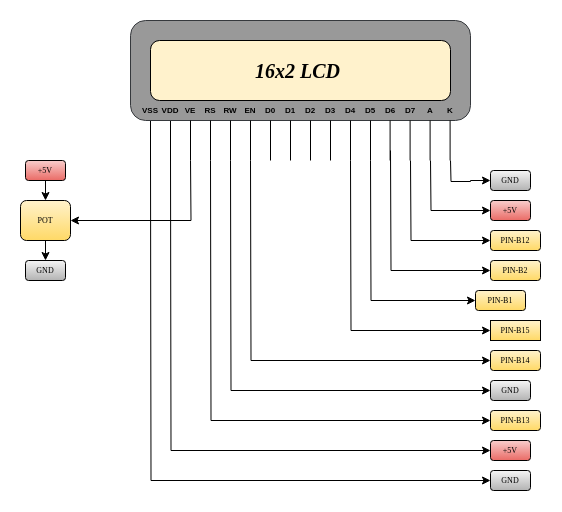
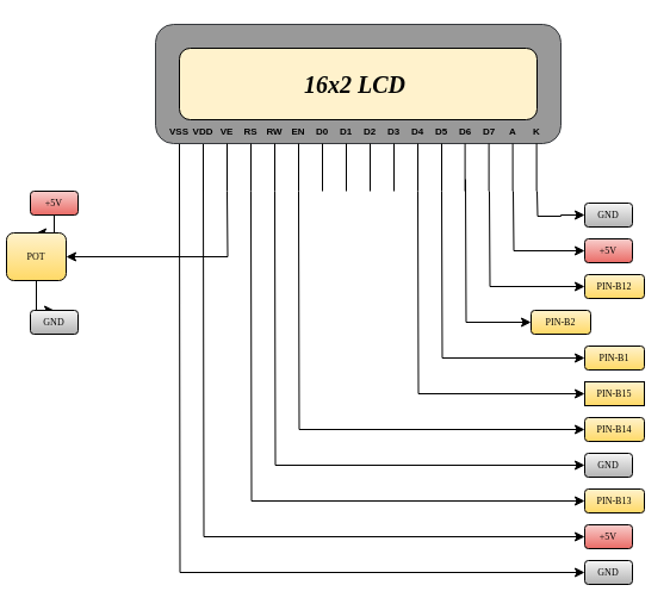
  <mxCell id="0" />
  <mxCell id="1" parent="0" />
  <mxCell id="2" value="" style="endArrow=none;html=1;" edge="1" parent="1"><mxGeometry width="50" height="50" relative="1" as="geometry"><mxPoint x="170" y="160" as="sourcePoint" /><mxPoint x="170" y="120" as="targetPoint" /></mxGeometry></mxCell>
  <mxCell id="3" value="" style="endArrow=none;html=1;" edge="1" parent="1"><mxGeometry width="50" height="50" relative="1" as="geometry"><mxPoint x="150" y="160" as="sourcePoint" /><mxPoint x="150" y="120" as="targetPoint" /></mxGeometry></mxCell>
  <mxCell id="4" value="" style="rounded=1;whiteSpace=wrap;html=1;strokeColor=#36393d;fillColor=#999999;" vertex="1" parent="1"><mxGeometry x="130" y="20" width="340" height="100" as="geometry" /></mxCell>
  <mxCell id="5" value="&lt;font face=&quot;Comic Sans MS&quot; size=&quot;1&quot;&gt;&lt;i&gt;&lt;b style=&quot;font-size: 20px&quot;&gt;16x2 LCD&amp;nbsp;&lt;/b&gt;&lt;/i&gt;&lt;/font&gt;" style="rounded=1;whiteSpace=wrap;html=1;fillColor=#fff2cc;" vertex="1" parent="1"><mxGeometry x="150" y="40" width="300" height="60" as="geometry" /></mxCell>
  <mxCell id="6" value="" style="endArrow=none;html=1;" edge="1" parent="1"><mxGeometry width="50" height="50" relative="1" as="geometry"><mxPoint x="190" y="160" as="sourcePoint" /><mxPoint x="190" y="120" as="targetPoint" /></mxGeometry></mxCell>
  <mxCell id="7" value="" style="endArrow=none;html=1;" edge="1" parent="1"><mxGeometry width="50" height="50" relative="1" as="geometry"><mxPoint x="230" y="160" as="sourcePoint" /><mxPoint x="230" y="120" as="targetPoint" /></mxGeometry></mxCell>
  <mxCell id="8" value="" style="endArrow=none;html=1;" edge="1" parent="1"><mxGeometry width="50" height="50" relative="1" as="geometry"><mxPoint x="210" y="160" as="sourcePoint" /><mxPoint x="210" y="120" as="targetPoint" /></mxGeometry></mxCell>
  <mxCell id="9" value="" style="endArrow=none;html=1;" edge="1" parent="1"><mxGeometry width="50" height="50" relative="1" as="geometry"><mxPoint x="250" y="160" as="sourcePoint" /><mxPoint x="250" y="120" as="targetPoint" /></mxGeometry></mxCell>
  <mxCell id="10" value="" style="endArrow=none;html=1;" edge="1" parent="1"><mxGeometry width="50" height="50" relative="1" as="geometry"><mxPoint x="290" y="160" as="sourcePoint" /><mxPoint x="290" y="120" as="targetPoint" /></mxGeometry></mxCell>
  <mxCell id="11" value="" style="endArrow=none;html=1;" edge="1" parent="1"><mxGeometry width="50" height="50" relative="1" as="geometry"><mxPoint x="270" y="160" as="sourcePoint" /><mxPoint x="270" y="120" as="targetPoint" /></mxGeometry></mxCell>
  <mxCell id="12" value="" style="endArrow=none;html=1;" edge="1" parent="1"><mxGeometry width="50" height="50" relative="1" as="geometry"><mxPoint x="310" y="160" as="sourcePoint" /><mxPoint x="310" y="120" as="targetPoint" /></mxGeometry></mxCell>
  <mxCell id="13" value="" style="endArrow=none;html=1;" edge="1" parent="1"><mxGeometry width="50" height="50" relative="1" as="geometry"><mxPoint x="350" y="160" as="sourcePoint" /><mxPoint x="350" y="120" as="targetPoint" /></mxGeometry></mxCell>
  <mxCell id="14" value="" style="endArrow=none;html=1;" edge="1" parent="1"><mxGeometry width="50" height="50" relative="1" as="geometry"><mxPoint x="330" y="160" as="sourcePoint" /><mxPoint x="330" y="120" as="targetPoint" /></mxGeometry></mxCell>
  <mxCell id="15" value="" style="endArrow=none;html=1;" edge="1" parent="1"><mxGeometry width="50" height="50" relative="1" as="geometry"><mxPoint x="370" y="160" as="sourcePoint" /><mxPoint x="370" y="120" as="targetPoint" /></mxGeometry></mxCell>
  <mxCell id="16" value="" style="endArrow=none;html=1;" edge="1" parent="1"><mxGeometry width="50" height="50" relative="1" as="geometry"><mxPoint x="389.6" y="160" as="sourcePoint" /><mxPoint x="389.6" y="120" as="targetPoint" /></mxGeometry></mxCell>
  <mxCell id="17" value="" style="endArrow=none;html=1;" edge="1" parent="1"><mxGeometry width="50" height="50" relative="1" as="geometry"><mxPoint x="429.6" y="160" as="sourcePoint" /><mxPoint x="429.6" y="120" as="targetPoint" /></mxGeometry></mxCell>
  <mxCell id="18" value="" style="endArrow=none;html=1;" edge="1" parent="1"><mxGeometry width="50" height="50" relative="1" as="geometry"><mxPoint x="409.6" y="160" as="sourcePoint" /><mxPoint x="409.6" y="120" as="targetPoint" /></mxGeometry></mxCell>
  <mxCell id="19" value="" style="endArrow=none;html=1;" edge="1" parent="1"><mxGeometry width="50" height="50" relative="1" as="geometry"><mxPoint x="449.6" y="160" as="sourcePoint" /><mxPoint x="449.6" y="120" as="targetPoint" /></mxGeometry></mxCell>
  <mxCell id="20" value="&lt;b style=&quot;font-size: 8px;&quot;&gt;VSS&lt;/b&gt;" style="text;html=1;strokeColor=none;fillColor=none;align=center;verticalAlign=middle;whiteSpace=wrap;rounded=0;fontSize=8;fontColor=#000000;" vertex="1" parent="1"><mxGeometry x="130" y="100" width="40" height="20" as="geometry" /></mxCell>
  <mxCell id="21" value="VDD" style="text;html=1;strokeColor=none;fillColor=none;align=center;verticalAlign=middle;whiteSpace=wrap;rounded=0;fontSize=8;fontColor=#000000;fontStyle=1;strokeWidth=5;" vertex="1" parent="1"><mxGeometry x="150" y="100" width="40" height="20" as="geometry" /></mxCell>
  <mxCell id="22" value="VE" style="text;html=1;strokeColor=none;fillColor=none;align=center;verticalAlign=middle;whiteSpace=wrap;rounded=0;fontSize=8;fontColor=#000000;fontStyle=1" vertex="1" parent="1"><mxGeometry x="170" y="100" width="40" height="20" as="geometry" /></mxCell>
  <mxCell id="23" value="RS" style="text;html=1;strokeColor=none;fillColor=none;align=center;verticalAlign=middle;whiteSpace=wrap;rounded=0;fontSize=8;fontColor=#000000;fontStyle=1" vertex="1" parent="1"><mxGeometry x="190" y="100" width="40" height="20" as="geometry" /></mxCell>
  <mxCell id="24" value="RW" style="text;html=1;strokeColor=none;fillColor=none;align=center;verticalAlign=middle;whiteSpace=wrap;rounded=0;fontSize=8;fontColor=#000000;fontStyle=1" vertex="1" parent="1"><mxGeometry x="210" y="100" width="40" height="20" as="geometry" /></mxCell>
  <mxCell id="25" value="EN" style="text;html=1;strokeColor=none;fillColor=none;align=center;verticalAlign=middle;whiteSpace=wrap;rounded=0;fontSize=8;fontColor=#000000;fontStyle=1" vertex="1" parent="1"><mxGeometry x="230" y="100" width="40" height="20" as="geometry" /></mxCell>
  <mxCell id="26" value="D0" style="text;html=1;strokeColor=none;fillColor=none;align=center;verticalAlign=middle;whiteSpace=wrap;rounded=0;fontSize=8;fontColor=#000000;fontStyle=1" vertex="1" parent="1"><mxGeometry x="250" y="100" width="40" height="20" as="geometry" /></mxCell>
  <mxCell id="27" value="D1" style="text;html=1;strokeColor=none;fillColor=none;align=center;verticalAlign=middle;whiteSpace=wrap;rounded=0;fontSize=8;fontColor=#000000;fontStyle=1" vertex="1" parent="1"><mxGeometry x="270" y="100" width="40" height="20" as="geometry" /></mxCell>
  <mxCell id="28" value="D2" style="text;html=1;strokeColor=none;fillColor=none;align=center;verticalAlign=middle;whiteSpace=wrap;rounded=0;fontSize=8;fontColor=#000000;fontStyle=1" vertex="1" parent="1"><mxGeometry x="290" y="100" width="40" height="20" as="geometry" /></mxCell>
  <mxCell id="29" value="D3" style="text;html=1;strokeColor=none;fillColor=none;align=center;verticalAlign=middle;whiteSpace=wrap;rounded=0;fontSize=8;fontColor=#000000;fontStyle=1" vertex="1" parent="1"><mxGeometry x="310" y="100" width="40" height="20" as="geometry" /></mxCell>
  <mxCell id="30" value="D4" style="text;html=1;strokeColor=none;fillColor=none;align=center;verticalAlign=middle;whiteSpace=wrap;rounded=0;fontSize=8;fontColor=#000000;fontStyle=1" vertex="1" parent="1"><mxGeometry x="330" y="100" width="40" height="20" as="geometry" /></mxCell>
  <mxCell id="31" value="D5" style="text;html=1;strokeColor=none;fillColor=none;align=center;verticalAlign=middle;whiteSpace=wrap;rounded=0;fontSize=8;fontColor=#000000;fontStyle=1" vertex="1" parent="1"><mxGeometry x="350" y="100" width="40" height="20" as="geometry" /></mxCell>
  <mxCell id="32" value="D6" style="text;html=1;strokeColor=none;fillColor=none;align=center;verticalAlign=middle;whiteSpace=wrap;rounded=0;fontSize=8;fontColor=#000000;fontStyle=1" vertex="1" parent="1"><mxGeometry x="370" y="100" width="40" height="20" as="geometry" /></mxCell>
  <mxCell id="33" value="D7" style="text;html=1;strokeColor=none;fillColor=none;align=center;verticalAlign=middle;whiteSpace=wrap;rounded=0;fontSize=8;fontColor=#000000;fontStyle=1" vertex="1" parent="1"><mxGeometry x="390" y="100" width="40" height="20" as="geometry" /></mxCell>
  <mxCell id="34" value="A" style="text;html=1;strokeColor=none;fillColor=none;align=center;verticalAlign=middle;whiteSpace=wrap;rounded=0;fontSize=8;fontColor=#000000;fontStyle=1" vertex="1" parent="1"><mxGeometry x="410" y="100" width="40" height="20" as="geometry" /></mxCell>
  <mxCell id="35" value="K" style="text;html=1;strokeColor=none;fillColor=none;align=center;verticalAlign=middle;whiteSpace=wrap;rounded=0;fontSize=8;fontStyle=1;" vertex="1" parent="1"><mxGeometry x="430" y="100" width="40" height="20" as="geometry" /></mxCell>
  <mxCell id="36" style="edgeStyle=orthogonalEdgeStyle;rounded=0;orthogonalLoop=1;jettySize=auto;html=1;exitX=0;exitY=0.5;exitDx=0;exitDy=0;startArrow=classic;startFill=1;endArrow=none;endFill=0;fontSize=5;fontColor=#000000;" edge="1" parent="1" source="37"><mxGeometry relative="1" as="geometry"><mxPoint x="450" y="160" as="targetPoint" /></mxGeometry></mxCell>
  <mxCell id="37" value="&lt;font face=&quot;Comic Sans MS&quot; style=&quot;font-size: 8px&quot;&gt;GND&lt;/font&gt;" style="rounded=1;whiteSpace=wrap;html=1;strokeWidth=1;fontSize=5;fillColor=#f5f5f5;gradientColor=#b3b3b3;" vertex="1" parent="1"><mxGeometry x="490" y="170" width="40" height="20" as="geometry" /></mxCell>
  <mxCell id="38" style="edgeStyle=orthogonalEdgeStyle;rounded=0;orthogonalLoop=1;jettySize=auto;html=1;exitX=0;exitY=0.5;exitDx=0;exitDy=0;startArrow=classic;startFill=1;endArrow=none;endFill=0;fontSize=5;fontColor=#000000;" edge="1" parent="1" source="39"><mxGeometry relative="1" as="geometry"><mxPoint x="430" y="160" as="targetPoint" /></mxGeometry></mxCell>
  <mxCell id="39" value="&lt;font face=&quot;Comic Sans MS&quot; style=&quot;font-size: 8px&quot;&gt;+5V&lt;/font&gt;" style="rounded=1;whiteSpace=wrap;html=1;strokeWidth=1;fontSize=5;fillColor=#f8cecc;gradientColor=#ea6b66;" vertex="1" parent="1"><mxGeometry x="490" y="200" width="40" height="20" as="geometry" /></mxCell>
  <mxCell id="40" style="edgeStyle=orthogonalEdgeStyle;rounded=0;orthogonalLoop=1;jettySize=auto;html=1;exitX=0;exitY=0.5;exitDx=0;exitDy=0;startArrow=classic;startFill=1;endArrow=none;endFill=0;fontSize=5;fontColor=#000000;" edge="1" parent="1" source="41"><mxGeometry relative="1" as="geometry"><mxPoint x="410" y="160" as="targetPoint" /></mxGeometry></mxCell>
  <mxCell id="41" value="&lt;font face=&quot;Comic Sans MS&quot;&gt;&lt;span style=&quot;font-size: 8px&quot;&gt;PIN-B12&lt;/span&gt;&lt;/font&gt;" style="rounded=1;whiteSpace=wrap;html=1;strokeWidth=1;fontSize=5;fillColor=#fff2cc;gradientColor=#ffd966;" vertex="1" parent="1"><mxGeometry x="490" y="230" width="50" height="20" as="geometry" /></mxCell>
  <mxCell id="42" style="edgeStyle=orthogonalEdgeStyle;rounded=0;orthogonalLoop=1;jettySize=auto;html=1;exitX=0;exitY=0.5;exitDx=0;exitDy=0;startArrow=classic;startFill=1;endArrow=none;endFill=0;fontSize=5;fontColor=#000000;" edge="1" parent="1" source="43"><mxGeometry relative="1" as="geometry"><mxPoint x="390" y="150" as="targetPoint" /></mxGeometry></mxCell>
- <mxCell id="43" value="&lt;font face=&quot;Comic Sans MS&quot;&gt;&lt;span style=&quot;font-size: 8px&quot;&gt;PIN-B2&lt;/span&gt;&lt;/font&gt;" style="rounded=1;whiteSpace=wrap;html=1;strokeWidth=1;fontSize=5;fillColor=#fff2cc;gradientColor=#ffd966;" vertex="1" parent="1"><mxGeometry x="490" y="260" width="50" height="20" as="geometry" /></mxCell>
+ <mxCell id="43" value="&lt;font face=&quot;Comic Sans MS&quot;&gt;&lt;span style=&quot;font-size: 8px&quot;&gt;PIN-B2&lt;/span&gt;&lt;/font&gt;" style="rounded=1;whiteSpace=wrap;html=1;strokeWidth=1;fontSize=5;fillColor=#fff2cc;gradientColor=#ffd966;" vertex="1" parent="1"><mxGeometry x="445" y="260" width="50" height="20" as="geometry" /></mxCell>
  <mxCell id="44" style="edgeStyle=orthogonalEdgeStyle;rounded=0;orthogonalLoop=1;jettySize=auto;html=1;exitX=0;exitY=0.5;exitDx=0;exitDy=0;startArrow=classic;startFill=1;endArrow=none;endFill=0;fontSize=5;fontColor=#000000;" edge="1" parent="1" source="45"><mxGeometry relative="1" as="geometry"><mxPoint x="370" y="160" as="targetPoint" /></mxGeometry></mxCell>
- <mxCell id="45" value="&lt;font face=&quot;Comic Sans MS&quot;&gt;&lt;span style=&quot;font-size: 8px&quot;&gt;PIN-B1&lt;/span&gt;&lt;/font&gt;" style="rounded=1;whiteSpace=wrap;html=1;strokeWidth=1;fontSize=5;fillColor=#fff2cc;gradientColor=#ffd966;" vertex="1" parent="1"><mxGeometry x="475" y="290" width="50" height="20" as="geometry" /></mxCell>
+ <mxCell id="45" value="&lt;font face=&quot;Comic Sans MS&quot;&gt;&lt;span style=&quot;font-size: 8px&quot;&gt;PIN-B1&lt;/span&gt;&lt;/font&gt;" style="rounded=1;whiteSpace=wrap;html=1;strokeWidth=1;fontSize=5;fillColor=#fff2cc;gradientColor=#ffd966;" vertex="1" parent="1"><mxGeometry x="490" y="290" width="50" height="20" as="geometry" /></mxCell>
  <mxCell id="46" style="edgeStyle=orthogonalEdgeStyle;rounded=0;orthogonalLoop=1;jettySize=auto;html=1;exitX=0;exitY=0.5;exitDx=0;exitDy=0;startArrow=classic;startFill=1;endArrow=none;endFill=0;fontSize=5;fontColor=#000000;" edge="1" parent="1" source="47"><mxGeometry relative="1" as="geometry"><mxPoint x="350" y="160" as="targetPoint" /></mxGeometry></mxCell>
  <mxCell id="47" value="&lt;font face=&quot;Comic Sans MS&quot;&gt;&lt;span style=&quot;font-size: 8px&quot;&gt;PIN-B15&lt;/span&gt;&lt;/font&gt;" style="whiteSpace=wrap;html=1;strokeWidth=1;fontSize=5;fillColor=#fff2cc;gradientColor=#ffd966;rounded=0;" vertex="1" parent="1"><mxGeometry x="490" y="320" width="50" height="20" as="geometry" /></mxCell>
  <mxCell id="48" style="edgeStyle=orthogonalEdgeStyle;rounded=0;orthogonalLoop=1;jettySize=auto;html=1;exitX=0;exitY=0.5;exitDx=0;exitDy=0;startArrow=classic;startFill=1;endArrow=none;endFill=0;fontSize=5;fontColor=#000000;" edge="1" parent="1" source="49"><mxGeometry relative="1" as="geometry"><mxPoint x="250" y="160" as="targetPoint" /></mxGeometry></mxCell>
  <mxCell id="49" value="&lt;font face=&quot;Comic Sans MS&quot;&gt;&lt;span style=&quot;font-size: 8px&quot;&gt;PIN-B14&lt;/span&gt;&lt;/font&gt;" style="rounded=1;whiteSpace=wrap;html=1;strokeWidth=1;fontSize=5;fillColor=#fff2cc;gradientColor=#ffd966;" vertex="1" parent="1"><mxGeometry x="490" y="350" width="50" height="20" as="geometry" /></mxCell>
  <mxCell id="50" style="edgeStyle=orthogonalEdgeStyle;rounded=0;orthogonalLoop=1;jettySize=auto;html=1;exitX=0;exitY=0.5;exitDx=0;exitDy=0;startArrow=classic;startFill=1;endArrow=none;endFill=0;fontSize=5;fontColor=#000000;" edge="1" parent="1" source="51"><mxGeometry relative="1" as="geometry"><mxPoint x="210" y="160" as="targetPoint" /></mxGeometry></mxCell>
  <mxCell id="51" value="&lt;font face=&quot;Comic Sans MS&quot;&gt;&lt;span style=&quot;font-size: 8px&quot;&gt;PIN-B13&lt;/span&gt;&lt;/font&gt;" style="rounded=1;whiteSpace=wrap;html=1;strokeWidth=1;fontSize=5;fillColor=#fff2cc;gradientColor=#ffd966;" vertex="1" parent="1"><mxGeometry x="490" y="410" width="50" height="20" as="geometry" /></mxCell>
  <mxCell id="52" style="edgeStyle=orthogonalEdgeStyle;rounded=0;orthogonalLoop=1;jettySize=auto;html=1;exitX=0;exitY=0.5;exitDx=0;exitDy=0;startArrow=classic;startFill=1;endArrow=none;endFill=0;fontSize=5;fontColor=#000000;" edge="1" parent="1" source="53"><mxGeometry relative="1" as="geometry"><mxPoint x="230" y="160" as="targetPoint" /></mxGeometry></mxCell>
  <mxCell id="53" value="&lt;font face=&quot;Comic Sans MS&quot; style=&quot;font-size: 8px&quot;&gt;GND&lt;/font&gt;" style="rounded=1;whiteSpace=wrap;html=1;strokeWidth=1;fontSize=5;fillColor=#f5f5f5;gradientColor=#b3b3b3;" vertex="1" parent="1"><mxGeometry x="490" y="380" width="40" height="20" as="geometry" /></mxCell>
  <mxCell id="54" style="edgeStyle=orthogonalEdgeStyle;rounded=0;orthogonalLoop=1;jettySize=auto;html=1;exitX=0;exitY=0.5;exitDx=0;exitDy=0;startArrow=classic;startFill=1;endArrow=none;endFill=0;fontSize=5;fontColor=#000000;" edge="1" parent="1" source="55"><mxGeometry relative="1" as="geometry"><mxPoint x="170" y="150" as="targetPoint" /></mxGeometry></mxCell>
  <mxCell id="55" value="&lt;font face=&quot;Comic Sans MS&quot; style=&quot;font-size: 8px&quot;&gt;+5V&lt;/font&gt;" style="rounded=1;whiteSpace=wrap;html=1;strokeWidth=1;fontSize=5;fillColor=#f8cecc;gradientColor=#ea6b66;" vertex="1" parent="1"><mxGeometry x="490" y="440" width="40" height="20" as="geometry" /></mxCell>
  <mxCell id="56" style="edgeStyle=orthogonalEdgeStyle;rounded=0;orthogonalLoop=1;jettySize=auto;html=1;exitX=0;exitY=0.5;exitDx=0;exitDy=0;startArrow=classic;startFill=1;endArrow=none;endFill=0;fontSize=5;fontColor=#000000;" edge="1" parent="1" source="57"><mxGeometry relative="1" as="geometry"><mxPoint x="150" y="150" as="targetPoint" /></mxGeometry></mxCell>
  <mxCell id="57" value="&lt;font face=&quot;Comic Sans MS&quot; style=&quot;font-size: 8px&quot;&gt;GND&lt;/font&gt;" style="rounded=1;whiteSpace=wrap;html=1;strokeWidth=1;fontSize=5;fillColor=#f5f5f5;gradientColor=#b3b3b3;" vertex="1" parent="1"><mxGeometry x="490" y="470" width="40" height="20" as="geometry" /></mxCell>
  <mxCell id="58" style="edgeStyle=orthogonalEdgeStyle;rounded=0;orthogonalLoop=1;jettySize=auto;html=1;exitX=1;exitY=0.5;exitDx=0;exitDy=0;startArrow=classic;startFill=1;endArrow=none;endFill=0;fontSize=5;fontColor=#000000;" edge="1" parent="1" source="60"><mxGeometry relative="1" as="geometry"><mxPoint x="190" y="160" as="targetPoint" /></mxGeometry></mxCell>
  <mxCell id="59" style="edgeStyle=orthogonalEdgeStyle;rounded=0;orthogonalLoop=1;jettySize=auto;html=1;exitX=0.5;exitY=0;exitDx=0;exitDy=0;entryX=0.5;entryY=1;entryDx=0;entryDy=0;startArrow=classic;startFill=1;endArrow=none;endFill=0;fontSize=5;fontColor=#000000;" edge="1" parent="1" source="60" target="61"><mxGeometry relative="1" as="geometry" /></mxCell>
- <mxCell id="60" value="&lt;font face=&quot;Comic Sans MS&quot;&gt;&lt;span style=&quot;font-size: 8px&quot;&gt;POT&lt;/span&gt;&lt;/font&gt;" style="rounded=1;whiteSpace=wrap;html=1;strokeWidth=1;fontSize=5;fillColor=#fff2cc;gradientColor=#ffd966;" vertex="1" parent="1"><mxGeometry x="20" y="200" width="50" height="40" as="geometry" /></mxCell>
+ <mxCell id="60" value="&lt;font face=&quot;Comic Sans MS&quot;&gt;&lt;span style=&quot;font-size: 8px&quot;&gt;POT&lt;/span&gt;&lt;/font&gt;" style="rounded=1;whiteSpace=wrap;html=1;strokeWidth=1;fontSize=5;fillColor=#fff2cc;gradientColor=#ffd966;" vertex="1" parent="1"><mxGeometry x="5" y="195" width="50" height="40" as="geometry" /></mxCell>
  <mxCell id="61" value="&lt;font face=&quot;Comic Sans MS&quot; style=&quot;font-size: 8px&quot;&gt;+5V&lt;/font&gt;" style="rounded=1;whiteSpace=wrap;html=1;strokeWidth=1;fontSize=5;fillColor=#f8cecc;gradientColor=#ea6b66;" vertex="1" parent="1"><mxGeometry x="25" y="160" width="40" height="20" as="geometry" /></mxCell>
  <mxCell id="62" style="edgeStyle=orthogonalEdgeStyle;rounded=0;orthogonalLoop=1;jettySize=auto;html=1;exitX=0.5;exitY=0;exitDx=0;exitDy=0;entryX=0.5;entryY=1;entryDx=0;entryDy=0;startArrow=classic;startFill=1;endArrow=none;endFill=0;fontSize=5;fontColor=#000000;" edge="1" parent="1" source="63" target="60"><mxGeometry relative="1" as="geometry" /></mxCell>
  <mxCell id="63" value="&lt;font face=&quot;Comic Sans MS&quot; style=&quot;font-size: 8px&quot;&gt;GND&lt;/font&gt;" style="rounded=1;whiteSpace=wrap;html=1;strokeWidth=1;fontSize=5;fillColor=#f5f5f5;gradientColor=#b3b3b3;" vertex="1" parent="1"><mxGeometry x="25" y="260" width="40" height="20" as="geometry" /></mxCell>
